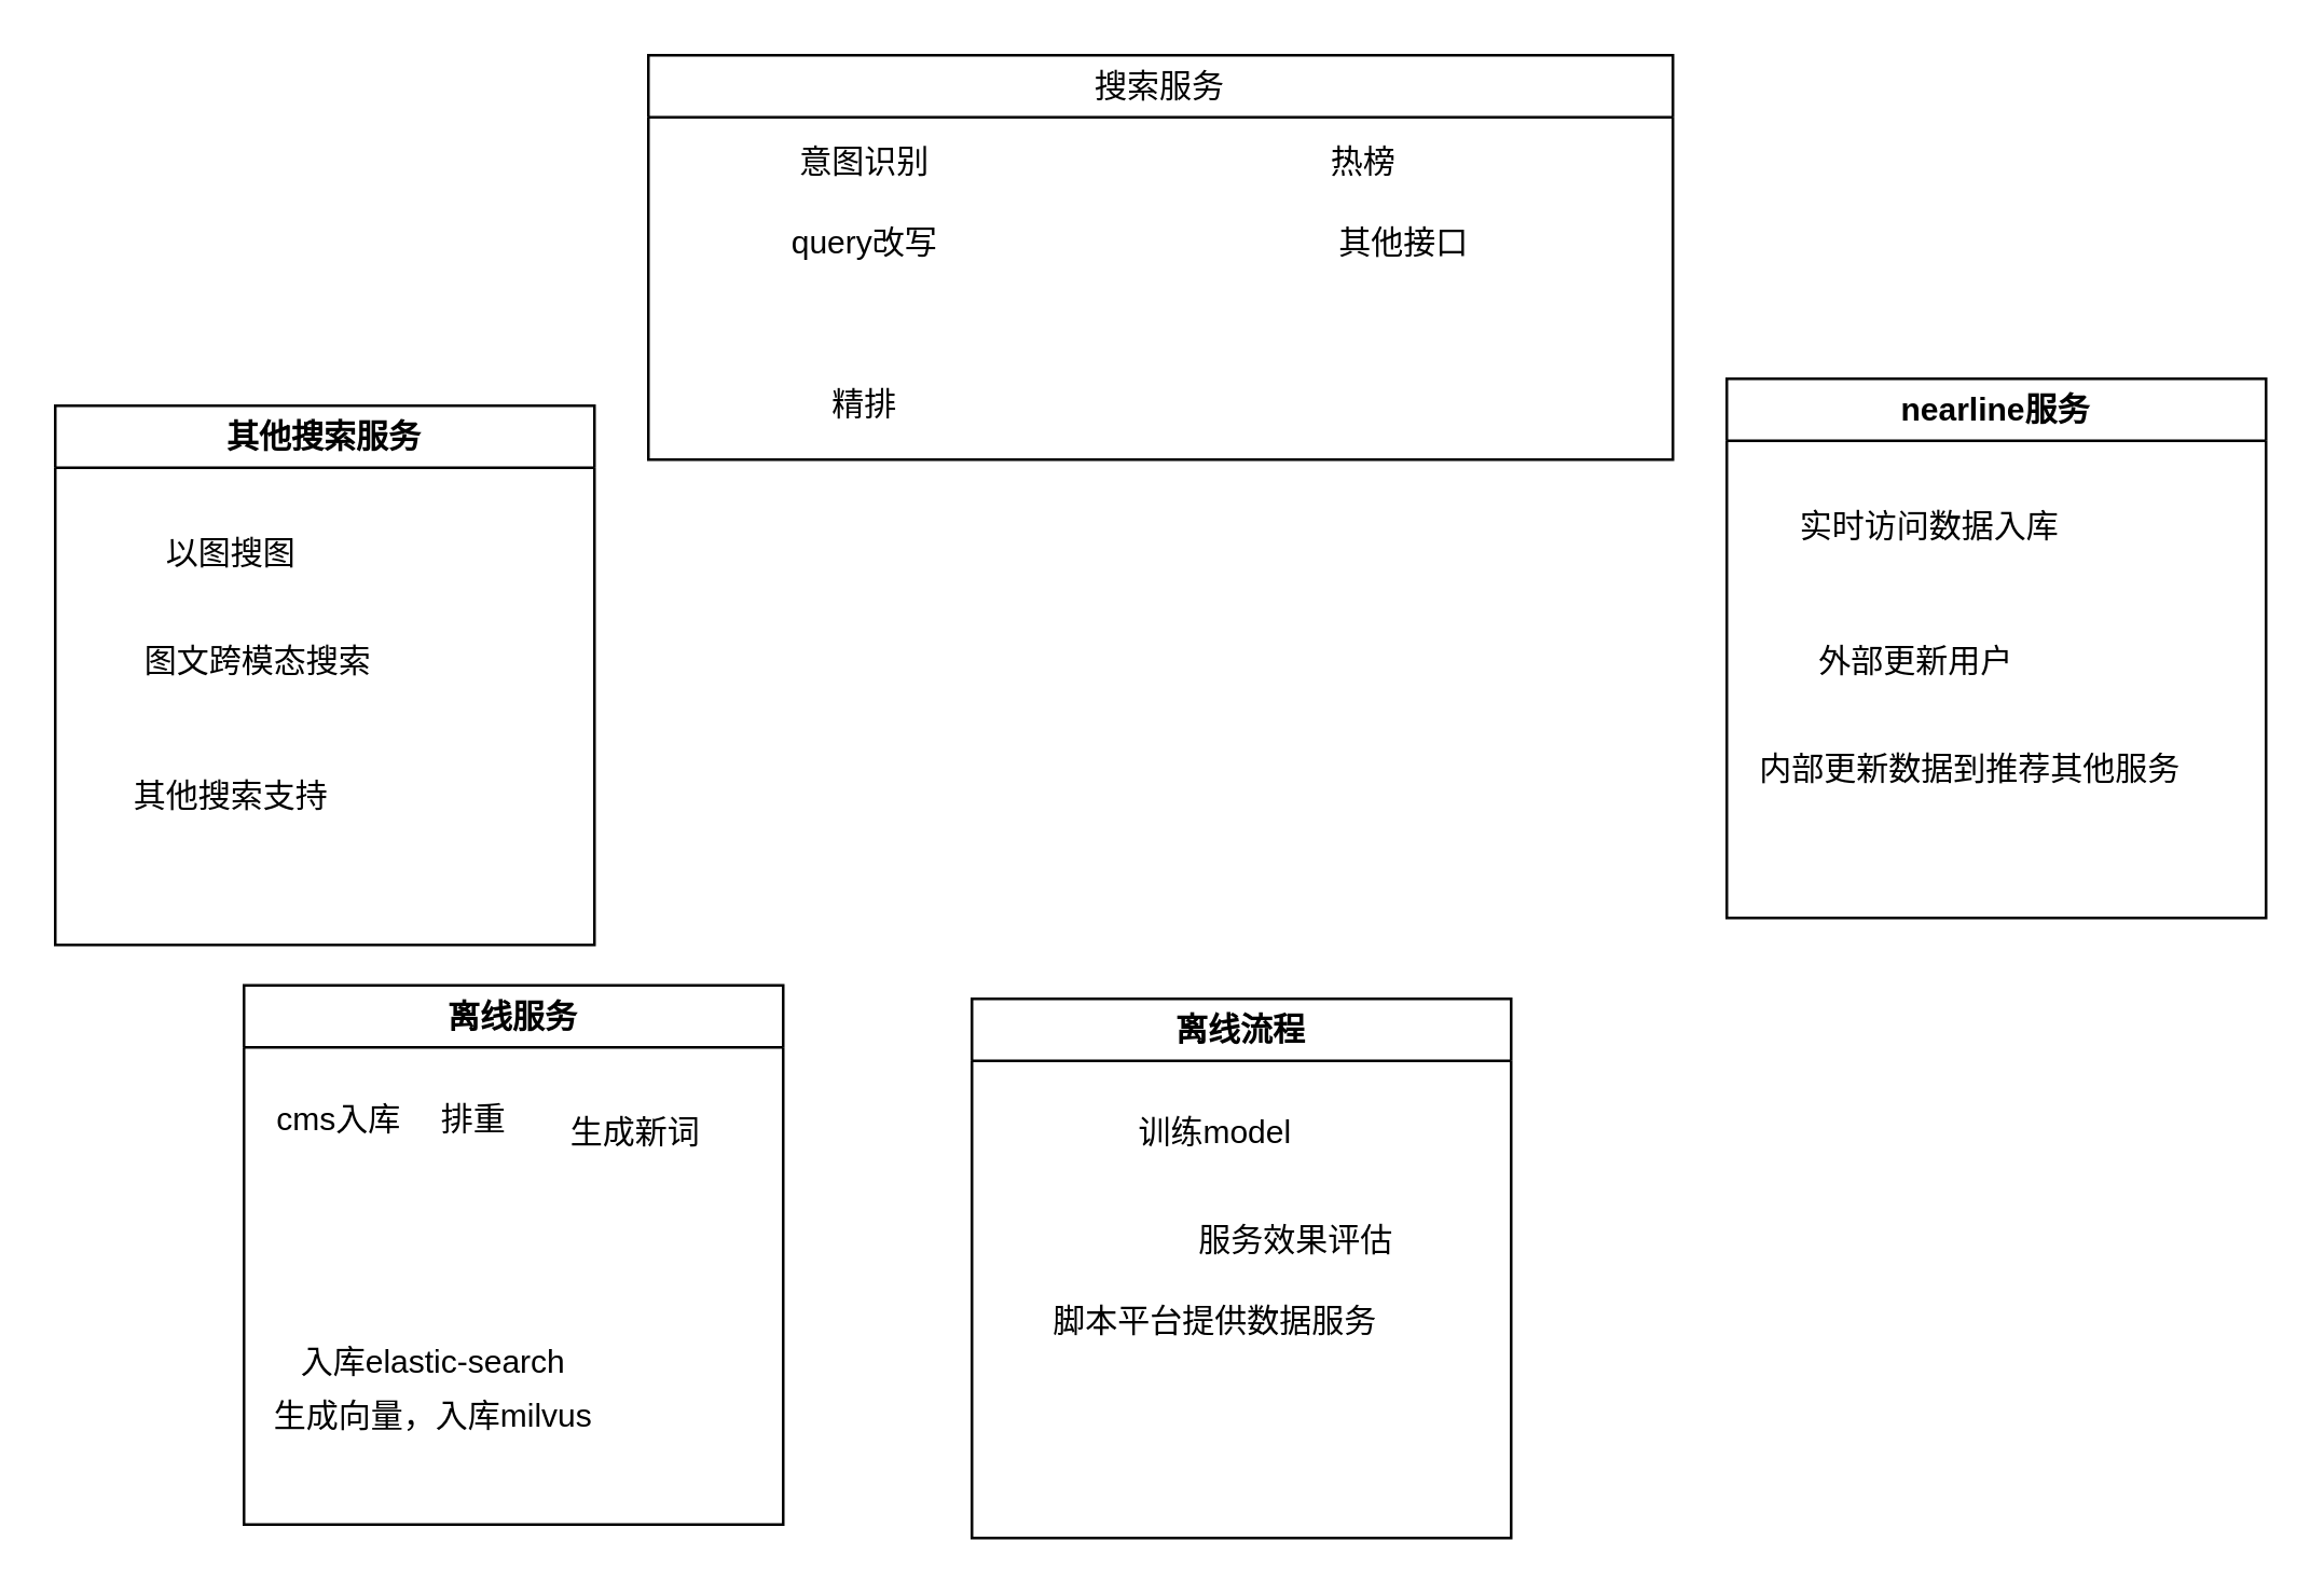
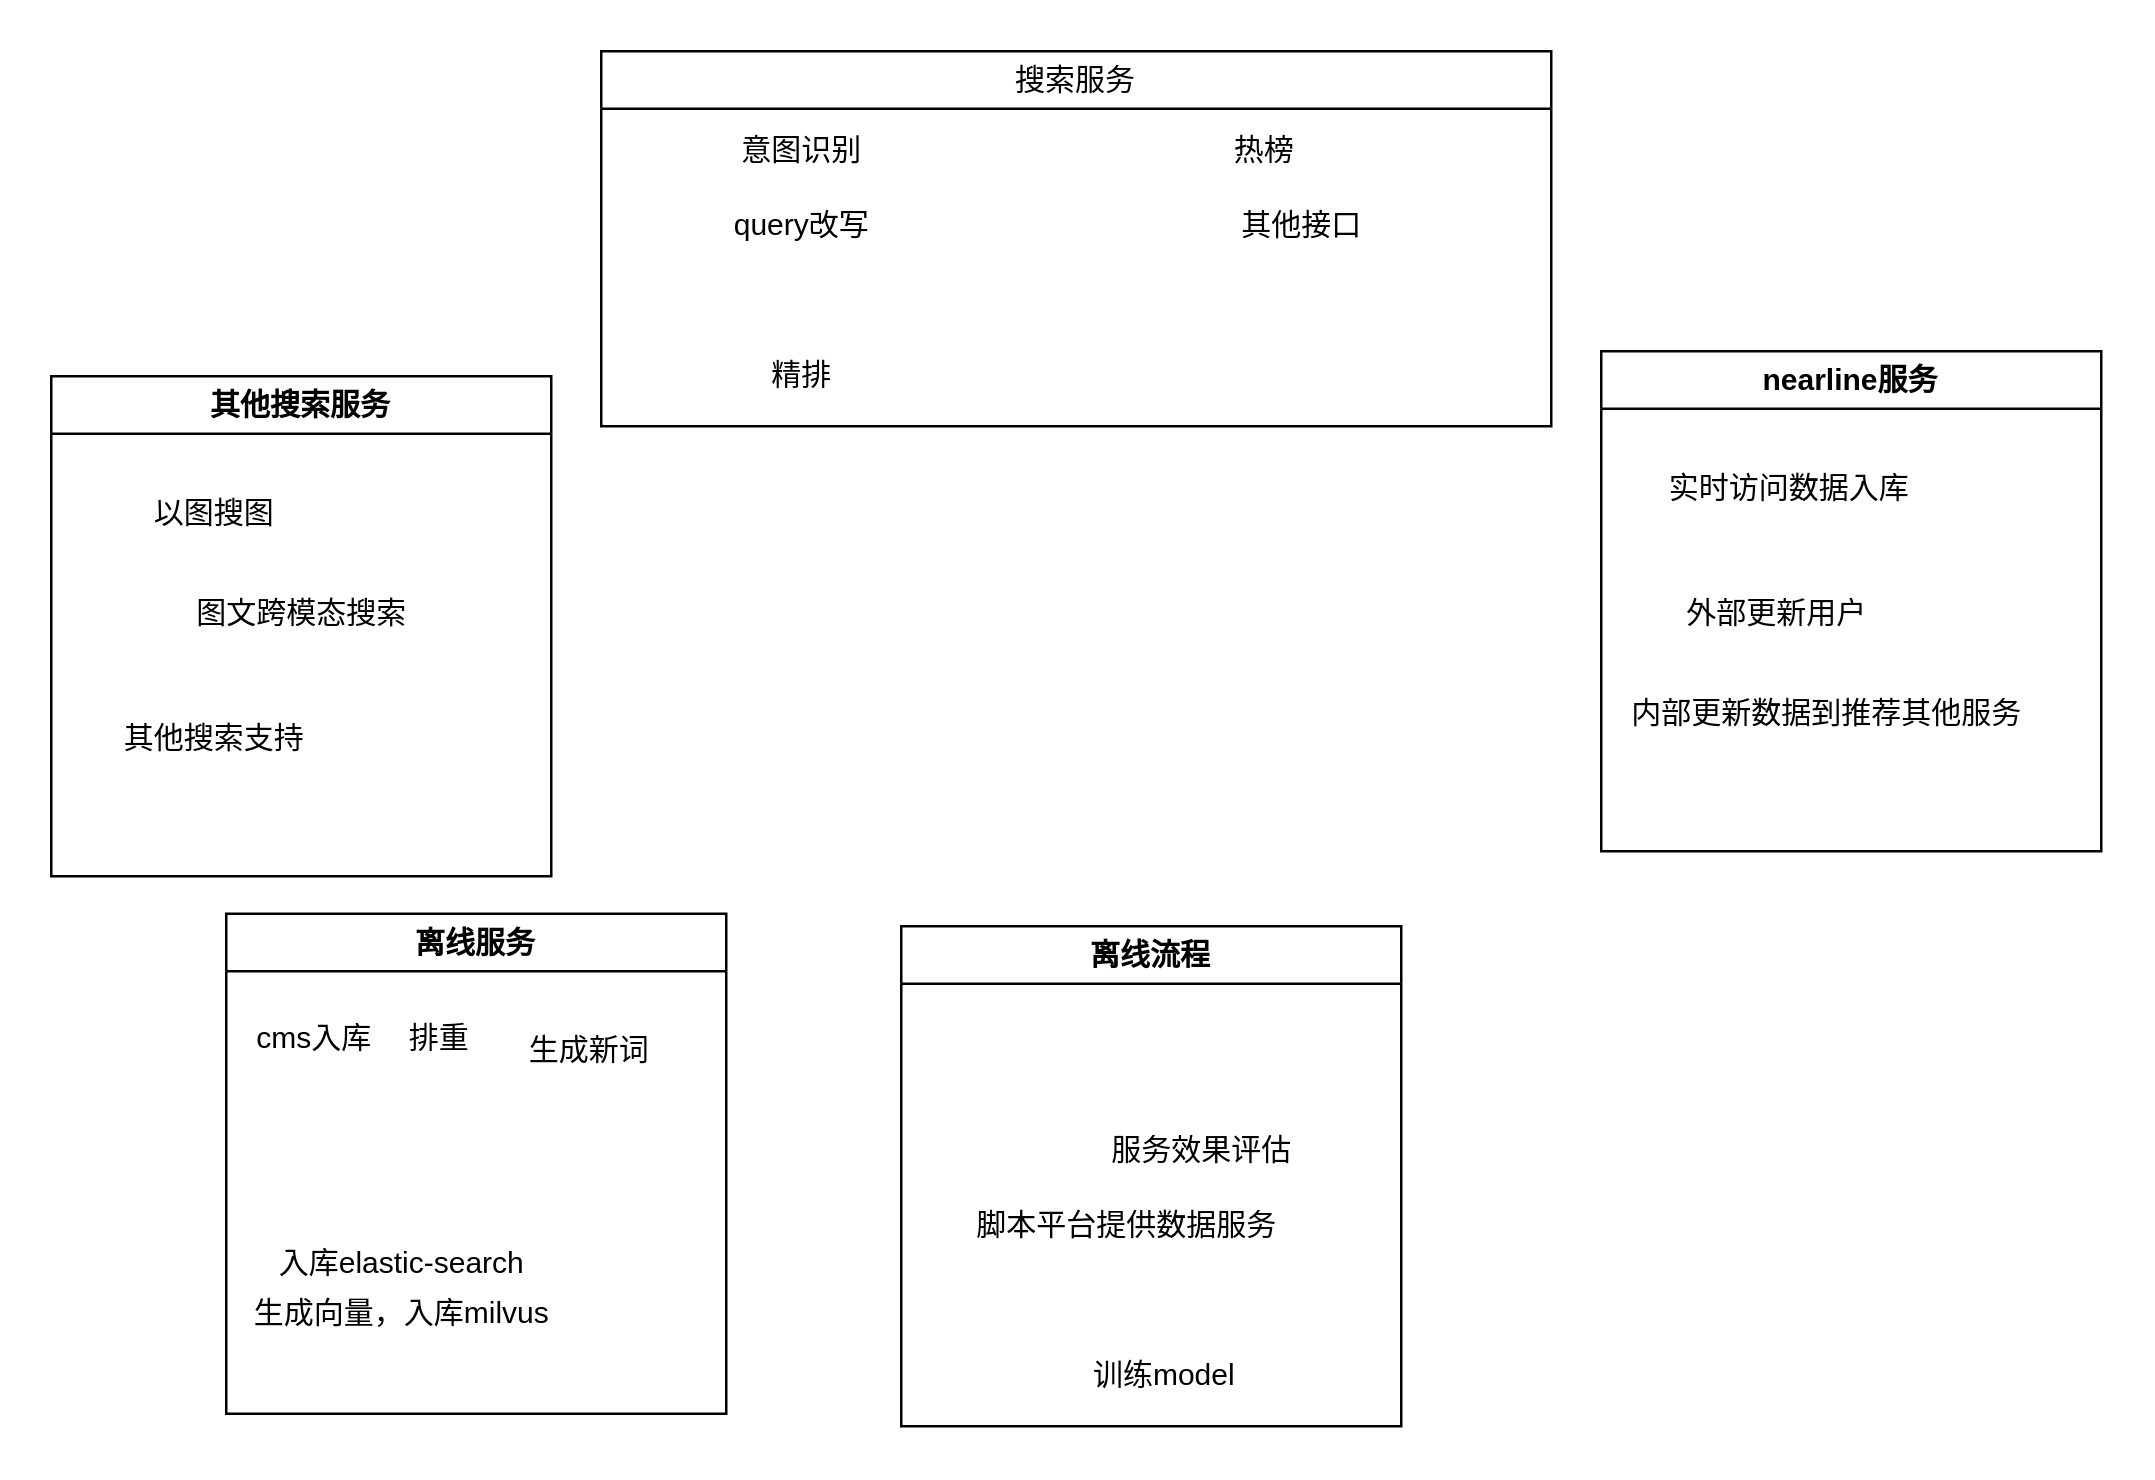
  <mxCell id="0" />
  <mxCell id="1" parent="0" />
  <mxCell id="2" value="&lt;div style=&quot;text-align: left;&quot;&gt;&lt;span style=&quot;font-weight: 400;&quot;&gt;搜索服务&lt;/span&gt;&lt;/div&gt;" style="swimlane;whiteSpace=wrap;html=1;" vertex="1" parent="1"><mxGeometry x="240" y="20" width="380" height="150" as="geometry" /></mxCell>
  <mxCell id="3" value="&lt;div style=&quot;text-align: left;&quot;&gt;&lt;span style=&quot;background-color: initial;&quot;&gt;query改写&lt;/span&gt;&lt;/div&gt;" style="text;html=1;align=center;verticalAlign=middle;resizable=0;points=[];autosize=1;strokeColor=none;fillColor=none;" vertex="1" parent="2"><mxGeometry x="40" y="55" width="80" height="30" as="geometry" /></mxCell>
  <mxCell id="4" value="&lt;div style=&quot;text-align: left;&quot;&gt;&lt;span style=&quot;background-color: initial;&quot;&gt;精排&lt;/span&gt;&lt;/div&gt;" style="text;html=1;align=center;verticalAlign=middle;resizable=0;points=[];autosize=1;strokeColor=none;fillColor=none;" vertex="1" parent="2"><mxGeometry x="55" y="115" width="50" height="30" as="geometry" /></mxCell>
  <mxCell id="5" value="&lt;span style=&quot;text-align: left;&quot;&gt;意图识别&lt;/span&gt;" style="text;html=1;align=center;verticalAlign=middle;resizable=0;points=[];autosize=1;strokeColor=none;fillColor=none;" vertex="1" parent="2"><mxGeometry x="45" y="25" width="70" height="30" as="geometry" /></mxCell>
  <mxCell id="6" value="&lt;span style=&quot;text-align: left;&quot;&gt;热榜&lt;/span&gt;" style="text;html=1;align=center;verticalAlign=middle;resizable=0;points=[];autosize=1;strokeColor=none;fillColor=none;" vertex="1" parent="2"><mxGeometry x="240" y="25" width="50" height="30" as="geometry" /></mxCell>
  <mxCell id="7" value="离线服务" style="swimlane;whiteSpace=wrap;html=1;" vertex="1" parent="1"><mxGeometry x="90" y="365" width="200" height="200" as="geometry" /></mxCell>
  <mxCell id="8" value="排重" style="text;html=1;align=center;verticalAlign=middle;resizable=0;points=[];autosize=1;strokeColor=none;fillColor=none;" vertex="1" parent="7"><mxGeometry x="60" y="35" width="50" height="30" as="geometry" /></mxCell>
  <mxCell id="9" value="生成新词" style="text;html=1;align=center;verticalAlign=middle;resizable=0;points=[];autosize=1;strokeColor=none;fillColor=none;" vertex="1" parent="7"><mxGeometry x="110" y="40" width="70" height="30" as="geometry" /></mxCell>
  <mxCell id="10" value="生成向量，入库milvus" style="text;html=1;align=center;verticalAlign=middle;resizable=0;points=[];autosize=1;strokeColor=none;fillColor=none;" vertex="1" parent="7"><mxGeometry y="145" width="140" height="30" as="geometry" /></mxCell>
  <mxCell id="11" value="cms入库" style="text;html=1;align=center;verticalAlign=middle;resizable=0;points=[];autosize=1;strokeColor=none;fillColor=none;" vertex="1" parent="7"><mxGeometry y="35" width="70" height="30" as="geometry" /></mxCell>
  <mxCell id="12" value="入库elastic-search" style="text;html=1;align=center;verticalAlign=middle;resizable=0;points=[];autosize=1;strokeColor=none;fillColor=none;" vertex="1" parent="7"><mxGeometry x="10" y="125" width="120" height="30" as="geometry" /></mxCell>
  <mxCell id="13" value="离线流程" style="swimlane;whiteSpace=wrap;html=1;" vertex="1" parent="1"><mxGeometry x="360" y="370" width="200" height="200" as="geometry" /></mxCell>
  <mxCell id="14" value="脚本平台提供数据服务" style="text;html=1;align=center;verticalAlign=middle;resizable=0;points=[];autosize=1;strokeColor=none;fillColor=none;" vertex="1" parent="13"><mxGeometry x="20" y="105" width="140" height="30" as="geometry" /></mxCell>
  <mxCell id="15" value="nearline服务" style="swimlane;whiteSpace=wrap;html=1;" vertex="1" parent="1"><mxGeometry x="640" y="140" width="200" height="200" as="geometry" /></mxCell>
  <mxCell id="16" value="实时访问数据入库" style="text;html=1;align=center;verticalAlign=middle;resizable=0;points=[];autosize=1;strokeColor=none;fillColor=none;" vertex="1" parent="15"><mxGeometry x="15" y="40" width="120" height="30" as="geometry" /></mxCell>
  <mxCell id="17" value="外部更新用户" style="text;html=1;align=center;verticalAlign=middle;resizable=0;points=[];autosize=1;strokeColor=none;fillColor=none;" vertex="1" parent="15"><mxGeometry x="20" y="90" width="100" height="30" as="geometry" /></mxCell>
  <mxCell id="18" value="内部更新数据到推荐其他服务" style="text;html=1;align=center;verticalAlign=middle;resizable=0;points=[];autosize=1;strokeColor=none;fillColor=none;" vertex="1" parent="15"><mxGeometry y="130" width="180" height="30" as="geometry" /></mxCell>
  <mxCell id="19" value="其他搜索服务" style="swimlane;whiteSpace=wrap;html=1;" vertex="1" parent="1"><mxGeometry x="20" y="150" width="200" height="200" as="geometry" /></mxCell>
- <mxCell id="20" value="图文跨模态搜索" style="text;html=1;align=center;verticalAlign=middle;resizable=0;points=[];autosize=1;strokeColor=none;fillColor=none;" vertex="1" parent="19"><mxGeometry x="20" y="80" width="110" height="30" as="geometry" /></mxCell>
+ <mxCell id="20" value="图文跨模态搜索" style="text;html=1;align=center;verticalAlign=middle;resizable=0;points=[];autosize=1;strokeColor=none;fillColor=none;" vertex="1" parent="19"><mxGeometry x="45" y="80" width="110" height="30" as="geometry" /></mxCell>
  <mxCell id="21" value="以图搜图" style="text;html=1;align=center;verticalAlign=middle;resizable=0;points=[];autosize=1;strokeColor=none;fillColor=none;" vertex="1" parent="19"><mxGeometry x="30" y="40" width="70" height="30" as="geometry" /></mxCell>
  <mxCell id="22" value="其他搜索支持" style="text;html=1;align=center;verticalAlign=middle;resizable=0;points=[];autosize=1;strokeColor=none;fillColor=none;" vertex="1" parent="19"><mxGeometry x="15" y="130" width="100" height="30" as="geometry" /></mxCell>
- <mxCell id="23" value="训练model" style="text;html=1;align=center;verticalAlign=middle;resizable=0;points=[];autosize=1;strokeColor=none;fillColor=none;" vertex="1" parent="1"><mxGeometry x="410" y="405" width="80" height="30" as="geometry" /></mxCell>
+ <mxCell id="23" value="训练model" style="text;html=1;align=center;verticalAlign=middle;resizable=0;points=[];autosize=1;strokeColor=none;fillColor=none;" vertex="1" parent="1"><mxGeometry x="425" y="535" width="80" height="30" as="geometry" /></mxCell>
  <mxCell id="24" value="服务效果评估" style="text;html=1;align=center;verticalAlign=middle;resizable=0;points=[];autosize=1;strokeColor=none;fillColor=none;" vertex="1" parent="1"><mxGeometry x="430" y="445" width="100" height="30" as="geometry" /></mxCell>
  <mxCell id="25" value="其他接口" style="text;html=1;align=center;verticalAlign=middle;resizable=0;points=[];autosize=1;strokeColor=none;fillColor=none;" vertex="1" parent="1"><mxGeometry x="485" y="75" width="70" height="30" as="geometry" /></mxCell>
